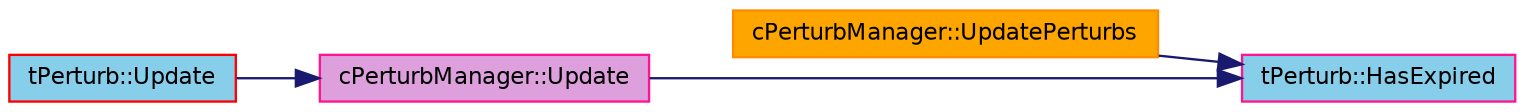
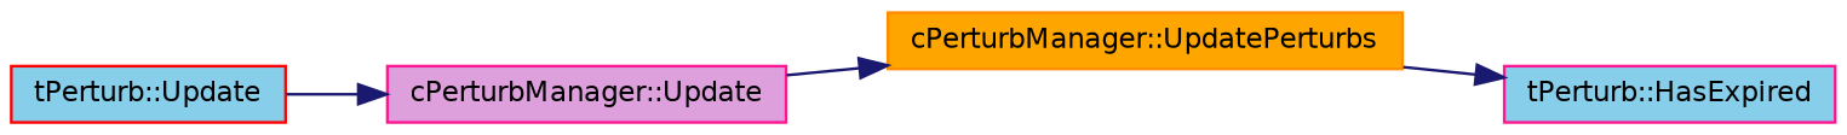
  digraph {
    rankdir=RL
    node [color=deeppink fillcolor=skyblue fontname=Helvetica fontsize=10 shape=record style=filled]
    edge [color=midnightblue dir=back fontname=Helvetica fontsize=10 labelfontname=Helvetica labelfontsize=10 style=solid]
    n1 [fontcolor=black height=0.2 label="tPerturb::HasExpired" width=0.4]
    n2 [color=darkorange fillcolor=orange height=0.2 label="cPerturbManager::UpdatePerturbs" width=0.4]
    n3 [fillcolor=plum height=0.2 label="cPerturbManager::Update" width=0.4]
    n4 [color=red height=0.2 label="tPerturb::Update" width=0.4]
    n1 -> n2
-   n1 -> n3
+   n2 -> n3
    n3 -> n4
  }
